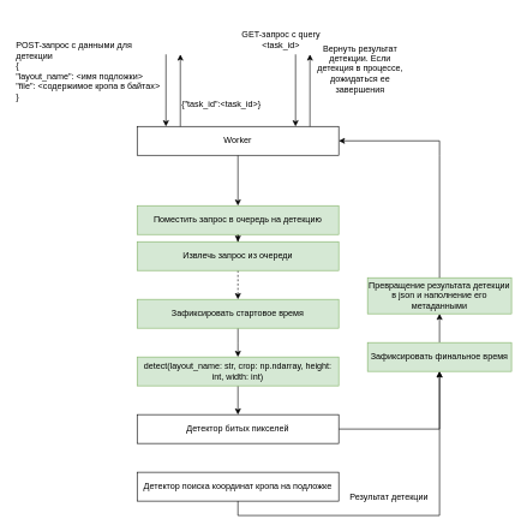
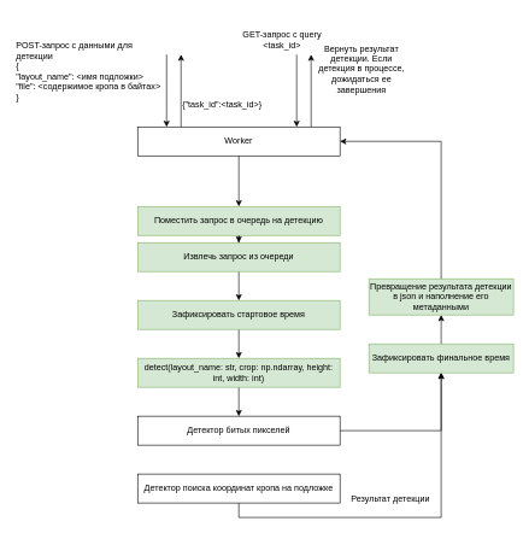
  <mxCell id="0" />
  <mxCell id="1" parent="0" />
  <mxCell id="2" value="" style="edgeStyle=orthogonalEdgeStyle;rounded=0;orthogonalLoop=1;jettySize=auto;html=1;" parent="1" source="3" target="27" edge="1"><mxGeometry relative="1" as="geometry" /></mxCell>
  <mxCell id="3" value="Worker" style="rounded=0;whiteSpace=wrap;html=1;" parent="1" vertex="1"><mxGeometry x="190" y="175" width="280" height="40" as="geometry" /></mxCell>
  <mxCell id="4" value="" style="edgeStyle=orthogonalEdgeStyle;rounded=0;orthogonalLoop=1;jettySize=auto;html=1;" parent="1" source="5" target="16" edge="1"><mxGeometry relative="1" as="geometry" /></mxCell>
  <mxCell id="5" value="Детектор битых пикселей" style="rounded=0;whiteSpace=wrap;html=1;" parent="1" vertex="1"><mxGeometry x="190" y="575" width="280" height="40" as="geometry" /></mxCell>
  <mxCell id="6" value="POST-запрос с данными для детекции&lt;div&gt;{&lt;/div&gt;&lt;div&gt;&lt;span style=&quot;&quot;&gt;&quot;layout_name&quot;: &amp;lt;имя подложки&amp;gt;&lt;br&gt;&lt;/span&gt;&quot;file&quot;: &amp;lt;содержимое кропа в байтах&amp;gt;&lt;/div&gt;&lt;div&gt;}&lt;/div&gt;" style="text;html=1;align=left;verticalAlign=middle;whiteSpace=wrap;rounded=0;" parent="1" vertex="1"><mxGeometry x="20" y="20" width="210" height="155" as="geometry" /></mxCell>
  <mxCell id="7" value="Детектор поиска координат кропа на подложке" style="rounded=0;whiteSpace=wrap;html=1;" parent="1" vertex="1"><mxGeometry x="190" y="655" width="280" height="40" as="geometry" /></mxCell>
  <mxCell id="8" value="GET-запрос с query &amp;lt;task_id&amp;gt;" style="text;html=1;align=center;verticalAlign=middle;whiteSpace=wrap;rounded=0;" parent="1" vertex="1"><mxGeometry x="320" y="25" width="140" height="60" as="geometry" /></mxCell>
  <mxCell id="9" value="" style="endArrow=classic;html=1;rounded=0;entryX=0.107;entryY=0;entryDx=0;entryDy=0;entryPerimeter=0;" parent="1" edge="1"><mxGeometry width="50" height="50" relative="1" as="geometry"><mxPoint x="230.04" y="75" as="sourcePoint" /><mxPoint x="230" y="175" as="targetPoint" /></mxGeometry></mxCell>
- <mxCell id="10" value="" style="endArrow=classic;html=1;rounded=0;entryX=0.5;entryY=0;entryDx=0;entryDy=0;exitX=0.5;exitY=1;exitDx=0;exitDy=0;dashed=1;" parent="1" source="28" target="12" edge="1"><mxGeometry width="50" height="50" relative="1" as="geometry"><mxPoint x="350" y="395" as="sourcePoint" /><mxPoint x="330" y="415" as="targetPoint" /><Array as="points"><mxPoint x="330" y="395" /></Array></mxGeometry></mxCell>
+ <mxCell id="10" value="" style="endArrow=classic;html=1;rounded=0;entryX=0.5;entryY=0;entryDx=0;entryDy=0;exitX=0.5;exitY=1;exitDx=0;exitDy=0;" parent="1" source="28" target="12" edge="1"><mxGeometry width="50" height="50" relative="1" as="geometry"><mxPoint x="350" y="395" as="sourcePoint" /><mxPoint x="330" y="415" as="targetPoint" /><Array as="points"><mxPoint x="330" y="395" /></Array></mxGeometry></mxCell>
  <mxCell id="11" value="" style="edgeStyle=orthogonalEdgeStyle;rounded=0;orthogonalLoop=1;jettySize=auto;html=1;" parent="1" source="12" edge="1"><mxGeometry relative="1" as="geometry"><mxPoint x="330" y="495" as="targetPoint" /></mxGeometry></mxCell>
  <mxCell id="12" value="Зафиксировать стартовое время" style="rounded=0;whiteSpace=wrap;html=1;fillColor=#d5e8d4;strokeColor=#82b366;" parent="1" vertex="1"><mxGeometry x="190" y="415" width="280" height="40" as="geometry" /></mxCell>
  <mxCell id="13" value="" style="edgeStyle=orthogonalEdgeStyle;rounded=0;orthogonalLoop=1;jettySize=auto;html=1;" parent="1" source="14" target="5" edge="1"><mxGeometry relative="1" as="geometry" /></mxCell>
  <mxCell id="14" value="detect(layout_name: str, crop: np.ndarray, height: int, width: int)" style="rounded=0;whiteSpace=wrap;html=1;fillColor=#d5e8d4;strokeColor=#82b366;" parent="1" vertex="1"><mxGeometry x="190" y="495" width="280" height="40" as="geometry" /></mxCell>
  <mxCell id="15" value="" style="edgeStyle=orthogonalEdgeStyle;rounded=0;orthogonalLoop=1;jettySize=auto;html=1;" parent="1" source="16" target="17" edge="1"><mxGeometry relative="1" as="geometry" /></mxCell>
  <mxCell id="16" value="Зафиксировать финальное время" style="rounded=0;whiteSpace=wrap;html=1;fillColor=#d5e8d4;strokeColor=#82b366;" parent="1" vertex="1"><mxGeometry x="510" y="475" width="200" height="40" as="geometry" /></mxCell>
  <mxCell id="17" value="Превращение результата детекции в json и наполнение его метаданными" style="rounded=0;whiteSpace=wrap;html=1;fillColor=#d5e8d4;strokeColor=#82b366;" parent="1" vertex="1"><mxGeometry x="510" y="385" width="200" height="50" as="geometry" /></mxCell>
  <mxCell id="18" value="" style="endArrow=classic;html=1;rounded=0;exitX=0.5;exitY=1;exitDx=0;exitDy=0;entryX=0.5;entryY=1;entryDx=0;entryDy=0;" parent="1" source="7" target="16" edge="1"><mxGeometry width="50" height="50" relative="1" as="geometry"><mxPoint x="390" y="865" as="sourcePoint" /><mxPoint x="440" y="815" as="targetPoint" /><Array as="points"><mxPoint x="330" y="715" /><mxPoint x="610" y="715" /></Array></mxGeometry></mxCell>
  <mxCell id="19" value="" style="endArrow=classic;html=1;rounded=0;entryX=1;entryY=0.5;entryDx=0;entryDy=0;" parent="1" source="17" target="3" edge="1"><mxGeometry width="50" height="50" relative="1" as="geometry"><mxPoint x="650" y="215" as="sourcePoint" /><mxPoint x="620" y="335" as="targetPoint" /><Array as="points"><mxPoint x="610" y="215" /><mxPoint x="610" y="195" /></Array></mxGeometry></mxCell>
  <mxCell id="20" value="" style="endArrow=classic;html=1;rounded=0;" parent="1" edge="1"><mxGeometry width="50" height="50" relative="1" as="geometry"><mxPoint x="250" y="175" as="sourcePoint" /><mxPoint x="250" y="75" as="targetPoint" /></mxGeometry></mxCell>
  <mxCell id="21" value="{&quot;task_id&quot;:&amp;lt;task_id&amp;gt;}" style="text;html=1;align=left;verticalAlign=middle;whiteSpace=wrap;rounded=0;" parent="1" vertex="1"><mxGeometry x="250" y="130" width="130" height="30" as="geometry" /></mxCell>
  <mxCell id="22" value="" style="endArrow=classic;html=1;rounded=0;entryX=0.107;entryY=0;entryDx=0;entryDy=0;entryPerimeter=0;" parent="1" edge="1"><mxGeometry width="50" height="50" relative="1" as="geometry"><mxPoint x="410" y="75" as="sourcePoint" /><mxPoint x="410" y="175" as="targetPoint" /></mxGeometry></mxCell>
  <mxCell id="23" value="" style="endArrow=classic;html=1;rounded=0;" parent="1" edge="1"><mxGeometry width="50" height="50" relative="1" as="geometry"><mxPoint x="430" y="175" as="sourcePoint" /><mxPoint x="430" y="75" as="targetPoint" /></mxGeometry></mxCell>
  <mxCell id="24" value="Вернуть результат детекции. Если детекция в процессе, дожидаться ее завершения" style="text;html=1;align=center;verticalAlign=middle;whiteSpace=wrap;rounded=0;" parent="1" vertex="1"><mxGeometry x="430" y="65" width="140" height="60" as="geometry" /></mxCell>
  <mxCell id="25" value="Результат детекции" style="text;html=1;align=center;verticalAlign=middle;whiteSpace=wrap;rounded=0;" parent="1" vertex="1"><mxGeometry x="470" y="675" width="140" height="30" as="geometry" /></mxCell>
  <mxCell id="26" value="" style="edgeStyle=orthogonalEdgeStyle;rounded=0;orthogonalLoop=1;jettySize=auto;html=1;" parent="1" source="27" target="28" edge="1"><mxGeometry relative="1" as="geometry" /></mxCell>
  <mxCell id="27" value="Поместить запрос в очередь на детекцию" style="rounded=0;whiteSpace=wrap;html=1;fillColor=#d5e8d4;strokeColor=#82b366;" parent="1" vertex="1"><mxGeometry x="190" y="285" width="280" height="40" as="geometry" /></mxCell>
  <mxCell id="28" value="Извлечь запрос из очереди" style="rounded=0;whiteSpace=wrap;html=1;fillColor=#d5e8d4;strokeColor=#82b366;" parent="1" vertex="1"><mxGeometry x="190" y="335" width="280" height="40" as="geometry" /></mxCell>
  <mxCell id="29" style="edgeStyle=orthogonalEdgeStyle;rounded=0;orthogonalLoop=1;jettySize=auto;html=1;exitX=0.5;exitY=1;exitDx=0;exitDy=0;" parent="1" source="27" target="27" edge="1"><mxGeometry relative="1" as="geometry" /></mxCell>
